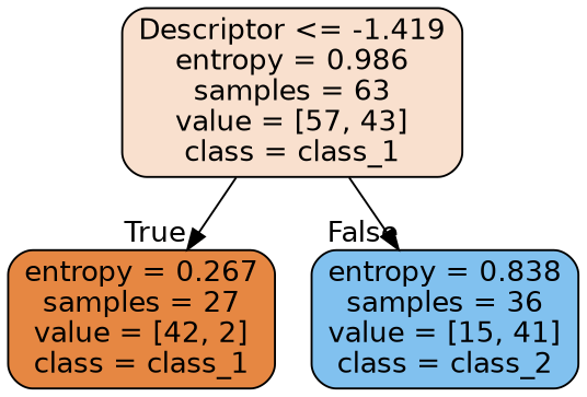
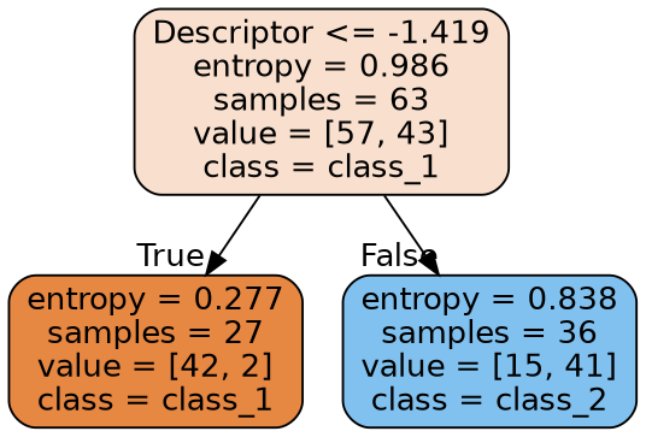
  digraph {
    node [color=black fontname=helvetica shape=box style="filled, rounded"]
    edge [fontname=helvetica labeldistance=2.5]
    n1 [fillcolor="#f9e0ce" label="Descriptor <= -1.419\nentropy = 0.986\nsamples = 63\nvalue = [57, 43]\nclass = class_1"]
-   n2 [fillcolor="#e68742" label="entropy = 0.267\nsamples = 27\nvalue = [42, 2]\nclass = class_1"]
+   n2 [fillcolor="#e68742" label="entropy = 0.277\nsamples = 27\nvalue = [42, 2]\nclass = class_1"]
    n3 [fillcolor="#81c1ef" label="entropy = 0.838\nsamples = 36\nvalue = [15, 41]\nclass = class_2"]
    n1 -> n2 [headlabel=True labelangle=45]
    n1 -> n3 [headlabel=False labelangle=-45]
  }
